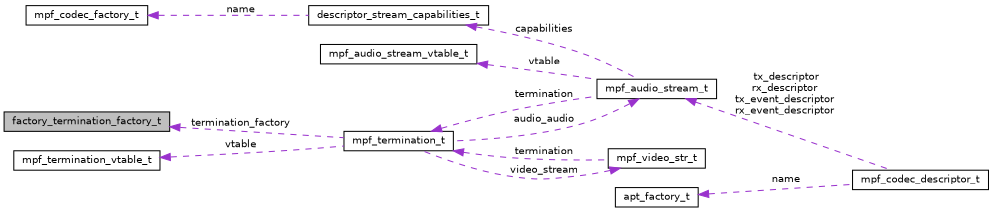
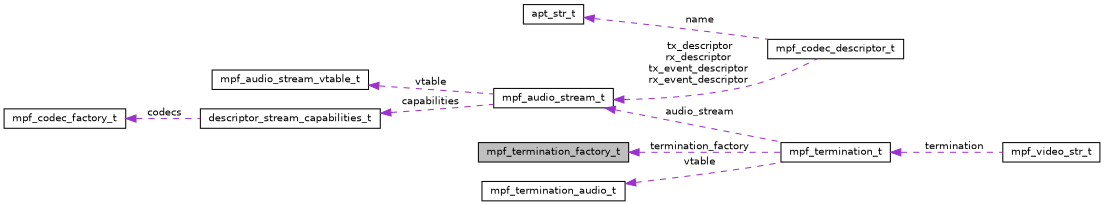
  digraph {
    rankdir=LR
    node [color=black fillcolor=white fontname=Helvetica fontsize=10 shape=record style=filled]
    edge [color=darkorchid3 dir=back fontname=Helvetica fontsize=10 labelfontname=Helvetica labelfontsize=10 style=dashed]
-   n1 [fillcolor=grey75 fontcolor=black height=0.2 label=factory_termination_factory_t width=0.4]
+   n1 [fillcolor=grey75 fontcolor=black height=0.2 label=mpf_termination_factory_t width=0.4]
    n2 [height=0.2 label=mpf_termination_t width=0.4]
    n3 [height=0.2 label=mpf_audio_stream_t width=0.4]
    n4 [height=0.2 label=mpf_video_str_t width=0.4]
    n5 [height=0.2 label=mpf_codec_descriptor_t width=0.4]
-   n6 [height=0.2 label=mpf_termination_vtable_t width=0.4]
+   n6 [height=0.2 label=mpf_termination_audio_t width=0.4]
    n7 [height=0.2 label=mpf_audio_stream_vtable_t width=0.4]
    n8 [height=0.2 label=descriptor_stream_capabilities_t width=0.4]
    n9 [height=0.2 label=mpf_codec_factory_t width=0.4]
-   n10 [height=0.2 label=apt_factory_t width=0.4]
+   n10 [height=0.2 label=apt_str_t width=0.4]
    n1 -> n2 [label=" termination_factory"]
-   n2 -> n3 [label=" termination"]
    n2 -> n4 [label=" termination"]
-   n3 -> n2 [label=" audio_audio"]
+   n3 -> n2 [label=" audio_stream"]
    n3 -> n5 [label=" tx_descriptor\nrx_descriptor\ntx_event_descriptor\nrx_event_descriptor"]
-   n4 -> n2 [label=" video_stream"]
    n6 -> n2 [label=" vtable"]
    n7 -> n3 [label=" vtable"]
    n8 -> n3 [label=" capabilities"]
-   n9 -> n8 [label=" name"]
+   n9 -> n8 [label=" codecs"]
    n10 -> n5 [label=" name"]
  }
